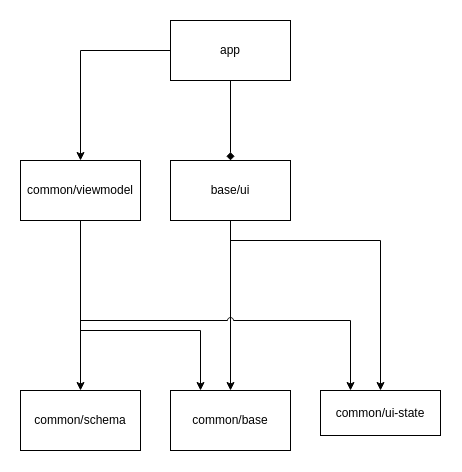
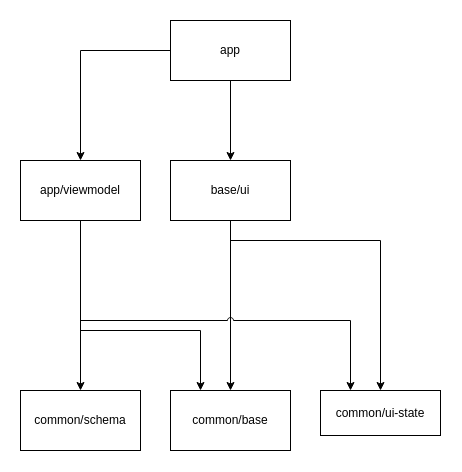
  <mxCell id="0" />
  <mxCell id="1" parent="0" />
- <mxCell id="2" style="edgeStyle=orthogonalEdgeStyle;rounded=0;orthogonalLoop=1;jettySize=auto;html=1;exitX=0.5;exitY=1;exitDx=0;exitDy=0;entryX=0.5;entryY=0;entryDx=0;entryDy=0;endArrow=diamond;" parent="1" source="4" target="11" edge="1"><mxGeometry relative="1" as="geometry" /></mxCell>
+ <mxCell id="2" style="edgeStyle=orthogonalEdgeStyle;rounded=0;orthogonalLoop=1;jettySize=auto;html=1;exitX=0.5;exitY=1;exitDx=0;exitDy=0;entryX=0.5;entryY=0;entryDx=0;entryDy=0;" parent="1" source="4" target="11" edge="1"><mxGeometry relative="1" as="geometry" /></mxCell>
  <mxCell id="3" style="edgeStyle=orthogonalEdgeStyle;rounded=0;orthogonalLoop=1;jettySize=auto;html=1;" edge="1" parent="1" source="4" target="8"><mxGeometry relative="1" as="geometry" /></mxCell>
  <mxCell id="4" value="app" style="rounded=0;whiteSpace=wrap;html=1;" parent="1" vertex="1"><mxGeometry x="170" y="20" width="120" height="60" as="geometry" /></mxCell>
  <mxCell id="5" value="common/base" style="rounded=0;whiteSpace=wrap;html=1;" parent="1" vertex="1"><mxGeometry x="170" y="390" width="120" height="60" as="geometry" /></mxCell>
  <mxCell id="6" style="edgeStyle=orthogonalEdgeStyle;rounded=0;orthogonalLoop=1;jettySize=auto;html=1;exitX=0.5;exitY=1;exitDx=0;exitDy=0;entryX=0.5;entryY=0;entryDx=0;entryDy=0;" parent="1" source="8" target="13" edge="1"><mxGeometry relative="1" as="geometry" /></mxCell>
  <mxCell id="7" style="edgeStyle=orthogonalEdgeStyle;rounded=0;orthogonalLoop=1;jettySize=auto;html=1;exitX=0.5;exitY=1;exitDx=0;exitDy=0;entryX=0.25;entryY=0;entryDx=0;entryDy=0;" parent="1" source="8" target="5" edge="1"><mxGeometry relative="1" as="geometry"><Array as="points"><mxPoint x="80" y="330" /><mxPoint x="200" y="330" /></Array></mxGeometry></mxCell>
- <mxCell id="8" value="common/viewmodel" style="rounded=0;whiteSpace=wrap;html=1;" parent="1" vertex="1"><mxGeometry x="20" y="160" width="120" height="60" as="geometry" /></mxCell>
+ <mxCell id="8" value="app/viewmodel" style="rounded=0;whiteSpace=wrap;html=1;" parent="1" vertex="1"><mxGeometry x="20" y="160" width="120" height="60" as="geometry" /></mxCell>
  <mxCell id="9" style="edgeStyle=orthogonalEdgeStyle;rounded=0;orthogonalLoop=1;jettySize=auto;html=1;exitX=0.5;exitY=1;exitDx=0;exitDy=0;" parent="1" source="11" target="5" edge="1"><mxGeometry relative="1" as="geometry" /></mxCell>
  <mxCell id="10" style="edgeStyle=orthogonalEdgeStyle;rounded=0;orthogonalLoop=1;jettySize=auto;html=1;exitX=0.5;exitY=1;exitDx=0;exitDy=0;" parent="1" source="11" target="12" edge="1"><mxGeometry relative="1" as="geometry"><Array as="points"><mxPoint x="230" y="240" /><mxPoint x="380" y="240" /></Array></mxGeometry></mxCell>
  <mxCell id="11" value="base/ui" style="rounded=0;whiteSpace=wrap;html=1;" parent="1" vertex="1"><mxGeometry x="170" y="160" width="120" height="60" as="geometry" /></mxCell>
  <mxCell id="12" value="common/ui-state" style="rounded=0;whiteSpace=wrap;html=1;" parent="1" vertex="1"><mxGeometry x="320" y="390" width="120" height="45" as="geometry" /></mxCell>
  <mxCell id="13" value="common/schema" style="rounded=0;whiteSpace=wrap;html=1;" parent="1" vertex="1"><mxGeometry x="20" y="390" width="120" height="60" as="geometry" /></mxCell>
  <mxCell id="14" style="edgeStyle=orthogonalEdgeStyle;rounded=0;orthogonalLoop=1;jettySize=auto;html=1;exitX=0.5;exitY=1;exitDx=0;exitDy=0;entryX=0.25;entryY=0;entryDx=0;entryDy=0;jumpStyle=arc;" parent="1" source="8" target="12" edge="1"><mxGeometry relative="1" as="geometry"><Array as="points"><mxPoint x="80" y="320" /><mxPoint x="350" y="320" /></Array></mxGeometry></mxCell>
